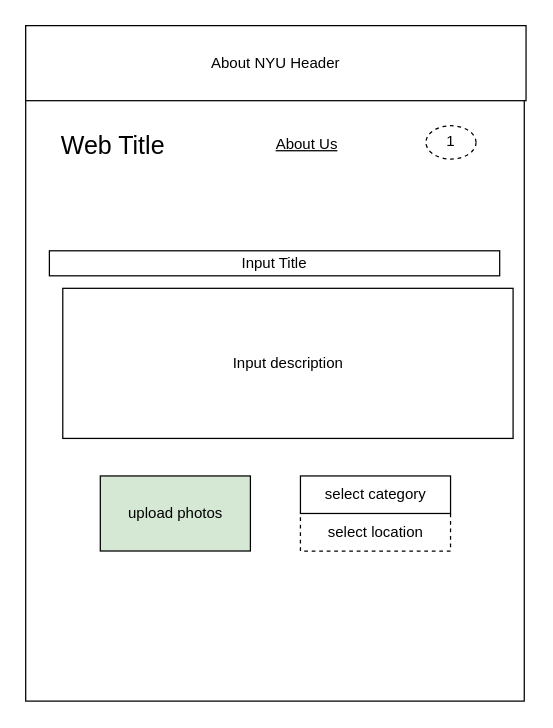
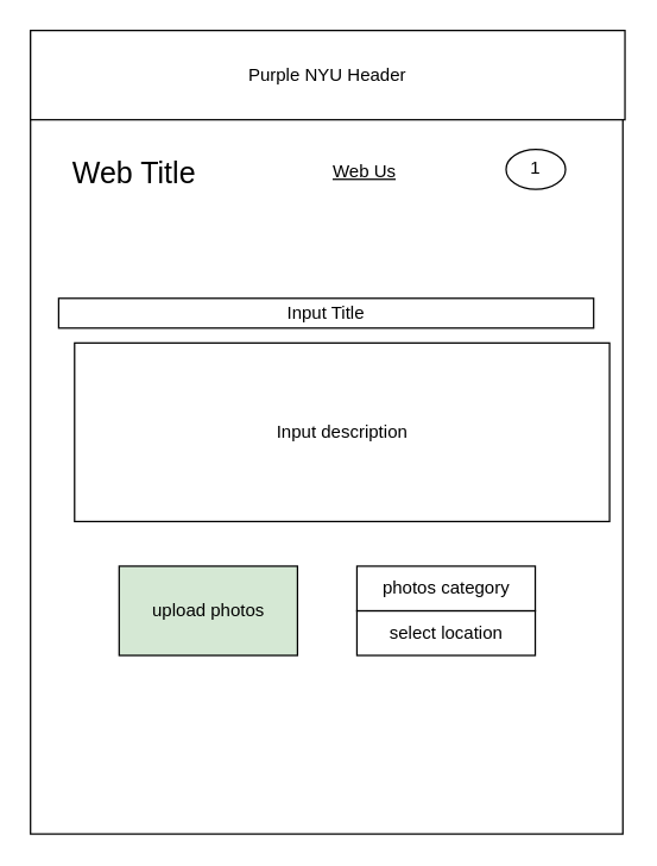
  <mxCell id="0" />
  <mxCell id="1" parent="0" />
  <mxCell id="2" value="" style="rounded=0;whiteSpace=wrap;html=1;" vertex="1" parent="1"><mxGeometry x="20" y="20" width="398.57" height="540" as="geometry" /></mxCell>
  <mxCell id="3" value="Input Title" style="rounded=0;whiteSpace=wrap;html=1;" parent="1" vertex="1"><mxGeometry x="38.93" y="200" width="360" height="20" as="geometry" /></mxCell>
  <mxCell id="4" value="upload photos" style="rounded=0;whiteSpace=wrap;html=1;fillColor=#d5e8d4;" parent="1" vertex="1"><mxGeometry x="79.64" y="380" width="120" height="60" as="geometry" /></mxCell>
  <mxCell id="5" value="Input description" style="rounded=0;whiteSpace=wrap;html=1;" parent="1" vertex="1"><mxGeometry x="49.64" y="230" width="360" height="120" as="geometry" /></mxCell>
- <mxCell id="6" value="select location" style="rounded=0;whiteSpace=wrap;html=1;dashed=1;" parent="1" vertex="1"><mxGeometry x="239.64" y="410" width="120" height="30" as="geometry" /></mxCell>
- <mxCell id="7" value="select category" style="rounded=0;whiteSpace=wrap;html=1;" parent="1" vertex="1"><mxGeometry x="239.64" y="380" width="120" height="30" as="geometry" /></mxCell>
- <mxCell id="8" value="About NYU Header" style="rounded=0;whiteSpace=wrap;html=1;" vertex="1" parent="1"><mxGeometry x="20" y="20" width="400" height="60" as="geometry" /></mxCell>
+ <mxCell id="6" value="select location" style="rounded=0;whiteSpace=wrap;html=1;" parent="1" vertex="1"><mxGeometry x="239.64" y="410" width="120" height="30" as="geometry" /></mxCell>
+ <mxCell id="7" value="photos category" style="rounded=0;whiteSpace=wrap;html=1;" parent="1" vertex="1"><mxGeometry x="239.64" y="380" width="120" height="30" as="geometry" /></mxCell>
+ <mxCell id="8" value="Purple NYU Header" style="rounded=0;whiteSpace=wrap;html=1;" vertex="1" parent="1"><mxGeometry x="20" y="20" width="400" height="60" as="geometry" /></mxCell>
  <mxCell id="9" value="Web Title" style="text;html=1;strokeColor=none;fillColor=none;align=center;verticalAlign=middle;whiteSpace=wrap;rounded=0;fontSize=20;" vertex="1" parent="1"><mxGeometry x="40" y="100" width="100" height="30" as="geometry" /></mxCell>
- <mxCell id="10" value="&lt;u&gt;About Us&lt;/u&gt;" style="text;html=1;strokeColor=none;fillColor=none;align=center;verticalAlign=middle;whiteSpace=wrap;rounded=0;fontSize=12;" vertex="1" parent="1"><mxGeometry x="215" y="100" width="60" height="30" as="geometry" /></mxCell>
- <mxCell id="11" value="1" style="ellipse;whiteSpace=wrap;html=1;dashed=1;" vertex="1" parent="1"><mxGeometry x="340" y="100" width="40" height="26.67" as="geometry" /></mxCell>
+ <mxCell id="10" value="&lt;u&gt;Web Us&lt;/u&gt;" style="text;html=1;strokeColor=none;fillColor=none;align=center;verticalAlign=middle;whiteSpace=wrap;rounded=0;fontSize=12;" vertex="1" parent="1"><mxGeometry x="215" y="100" width="60" height="30" as="geometry" /></mxCell>
+ <mxCell id="11" value="1" style="ellipse;whiteSpace=wrap;html=1;" vertex="1" parent="1"><mxGeometry x="340" y="100" width="40" height="26.67" as="geometry" /></mxCell>
